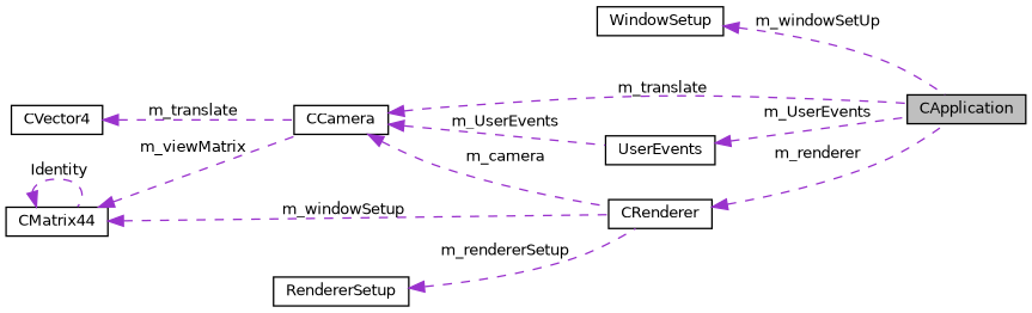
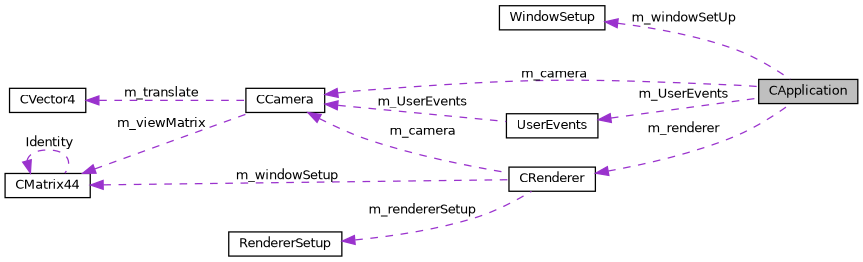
  digraph {
    fontname="DejaVu Sans"
    rankdir=LR
    node [color=black fillcolor=white fontname="DejaVu Sans" fontsize=10 shape=record style=filled]
    edge [color=darkorchid3 dir=back fontname="DejaVu Sans" fontsize=10 labelfontname=Helvetica labelfontsize=10 style=dashed]
    n1 [fillcolor=grey75 fontcolor=black height=0.2 label=CApplication width=0.4]
    n2 [height=0.2 label=WindowSetup width=0.4]
    n3 [height=0.2 label=CRenderer width=0.4]
    n4 [height=0.2 label=UserEvents width=0.4]
    n5 [height=0.2 label=CCamera width=0.4]
    n6 [height=0.2 label=CMatrix44 width=0.4]
    n7 [height=0.2 label=CVector4 width=0.4]
    n8 [height=0.2 label=RendererSetup width=0.4]
    n2 -> n1 [label=" m_windowSetUp"]
    n3 -> n1 [label=" m_renderer"]
    n4 -> n1 [label=" m_UserEvents"]
-   n5 -> n1 [label=" m_translate"]
+   n5 -> n1 [label=" m_camera"]
    n5 -> n3 [label=" m_camera"]
    n5 -> n4 [label=" m_UserEvents"]
    n6 -> n3 [label=" m_windowSetup"]
    n6 -> n5 [label=" m_viewMatrix"]
    n6 -> n6 [label=" Identity"]
    n7 -> n5 [label=" m_translate"]
    n8 -> n3 [label=" m_rendererSetup"]
  }
